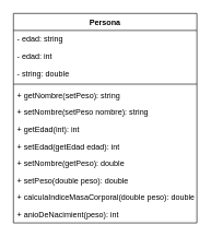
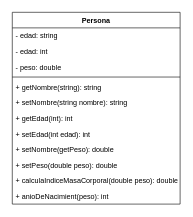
  <mxCell id="0" />
  <mxCell id="1" parent="0" />
  <mxCell id="2" value="Persona" style="swimlane;fontStyle=1;align=center;verticalAlign=top;childLayout=stackLayout;horizontal=1;startSize=26;horizontalStack=0;resizeParent=1;resizeParentMax=0;resizeLast=0;collapsible=1;marginBottom=0;" vertex="1" parent="1"><mxGeometry x="20" y="20" width="280" height="320" as="geometry" /></mxCell>
  <mxCell id="3" value="- edad: string" style="text;strokeColor=none;fillColor=none;align=left;verticalAlign=top;spacingLeft=4;spacingRight=4;overflow=hidden;rotatable=0;points=[[0,0.5],[1,0.5]];portConstraint=eastwest;" vertex="1" parent="2"><mxGeometry y="26" width="280" height="26" as="geometry" /></mxCell>
  <mxCell id="4" value="- edad: int" style="text;strokeColor=none;fillColor=none;align=left;verticalAlign=top;spacingLeft=4;spacingRight=4;overflow=hidden;rotatable=0;points=[[0,0.5],[1,0.5]];portConstraint=eastwest;" vertex="1" parent="2"><mxGeometry y="52" width="280" height="26" as="geometry" /></mxCell>
- <mxCell id="5" value="- string: double" style="text;strokeColor=none;fillColor=none;align=left;verticalAlign=top;spacingLeft=4;spacingRight=4;overflow=hidden;rotatable=0;points=[[0,0.5],[1,0.5]];portConstraint=eastwest;" vertex="1" parent="2"><mxGeometry y="78" width="280" height="26" as="geometry" /></mxCell>
+ <mxCell id="5" value="- peso: double" style="text;strokeColor=none;fillColor=none;align=left;verticalAlign=top;spacingLeft=4;spacingRight=4;overflow=hidden;rotatable=0;points=[[0,0.5],[1,0.5]];portConstraint=eastwest;" vertex="1" parent="2"><mxGeometry y="78" width="280" height="26" as="geometry" /></mxCell>
  <mxCell id="6" value="" style="line;strokeWidth=1;fillColor=none;align=left;verticalAlign=middle;spacingTop=-1;spacingLeft=3;spacingRight=3;rotatable=0;labelPosition=right;points=[];portConstraint=eastwest;" vertex="1" parent="2"><mxGeometry y="104" width="280" height="8" as="geometry" /></mxCell>
- <mxCell id="7" value="+ getNombre(setPeso): string" style="text;strokeColor=none;fillColor=none;align=left;verticalAlign=top;spacingLeft=4;spacingRight=4;overflow=hidden;rotatable=0;points=[[0,0.5],[1,0.5]];portConstraint=eastwest;" vertex="1" parent="2"><mxGeometry y="112" width="280" height="26" as="geometry" /></mxCell>
- <mxCell id="8" value="+ setNombre(setPeso nombre): string" style="text;strokeColor=none;fillColor=none;align=left;verticalAlign=top;spacingLeft=4;spacingRight=4;overflow=hidden;rotatable=0;points=[[0,0.5],[1,0.5]];portConstraint=eastwest;" vertex="1" parent="2"><mxGeometry y="138" width="280" height="26" as="geometry" /></mxCell>
+ <mxCell id="7" value="+ getNombre(string): string" style="text;strokeColor=none;fillColor=none;align=left;verticalAlign=top;spacingLeft=4;spacingRight=4;overflow=hidden;rotatable=0;points=[[0,0.5],[1,0.5]];portConstraint=eastwest;" vertex="1" parent="2"><mxGeometry y="112" width="280" height="26" as="geometry" /></mxCell>
+ <mxCell id="8" value="+ setNombre(string nombre): string" style="text;strokeColor=none;fillColor=none;align=left;verticalAlign=top;spacingLeft=4;spacingRight=4;overflow=hidden;rotatable=0;points=[[0,0.5],[1,0.5]];portConstraint=eastwest;" vertex="1" parent="2"><mxGeometry y="138" width="280" height="26" as="geometry" /></mxCell>
  <mxCell id="9" value="+ getEdad(int): int" style="text;strokeColor=none;fillColor=none;align=left;verticalAlign=top;spacingLeft=4;spacingRight=4;overflow=hidden;rotatable=0;points=[[0,0.5],[1,0.5]];portConstraint=eastwest;" vertex="1" parent="2"><mxGeometry y="164" width="280" height="26" as="geometry" /></mxCell>
- <mxCell id="10" value="+ setEdad(getEdad edad): int" style="text;strokeColor=none;fillColor=none;align=left;verticalAlign=top;spacingLeft=4;spacingRight=4;overflow=hidden;rotatable=0;points=[[0,0.5],[1,0.5]];portConstraint=eastwest;" vertex="1" parent="2"><mxGeometry y="190" width="280" height="26" as="geometry" /></mxCell>
+ <mxCell id="10" value="+ setEdad(int edad): int" style="text;strokeColor=none;fillColor=none;align=left;verticalAlign=top;spacingLeft=4;spacingRight=4;overflow=hidden;rotatable=0;points=[[0,0.5],[1,0.5]];portConstraint=eastwest;" vertex="1" parent="2"><mxGeometry y="190" width="280" height="26" as="geometry" /></mxCell>
  <mxCell id="11" value="+ setNombre(getPeso): double" style="text;strokeColor=none;fillColor=none;align=left;verticalAlign=top;spacingLeft=4;spacingRight=4;overflow=hidden;rotatable=0;points=[[0,0.5],[1,0.5]];portConstraint=eastwest;" vertex="1" parent="2"><mxGeometry y="216" width="280" height="26" as="geometry" /></mxCell>
  <mxCell id="12" value="+ setPeso(double peso): double" style="text;strokeColor=none;fillColor=none;align=left;verticalAlign=top;spacingLeft=4;spacingRight=4;overflow=hidden;rotatable=0;points=[[0,0.5],[1,0.5]];portConstraint=eastwest;" vertex="1" parent="2"><mxGeometry y="242" width="280" height="26" as="geometry" /></mxCell>
  <mxCell id="13" value="+ calculaIndiceMasaCorporal(double peso): double" style="text;strokeColor=none;fillColor=none;align=left;verticalAlign=top;spacingLeft=4;spacingRight=4;overflow=hidden;rotatable=0;points=[[0,0.5],[1,0.5]];portConstraint=eastwest;" vertex="1" parent="2"><mxGeometry y="268" width="280" height="26" as="geometry" /></mxCell>
  <mxCell id="14" value="+ anioDeNacimient(peso): int" style="text;strokeColor=none;fillColor=none;align=left;verticalAlign=top;spacingLeft=4;spacingRight=4;overflow=hidden;rotatable=0;points=[[0,0.5],[1,0.5]];portConstraint=eastwest;" vertex="1" parent="2"><mxGeometry y="294" width="280" height="26" as="geometry" /></mxCell>
